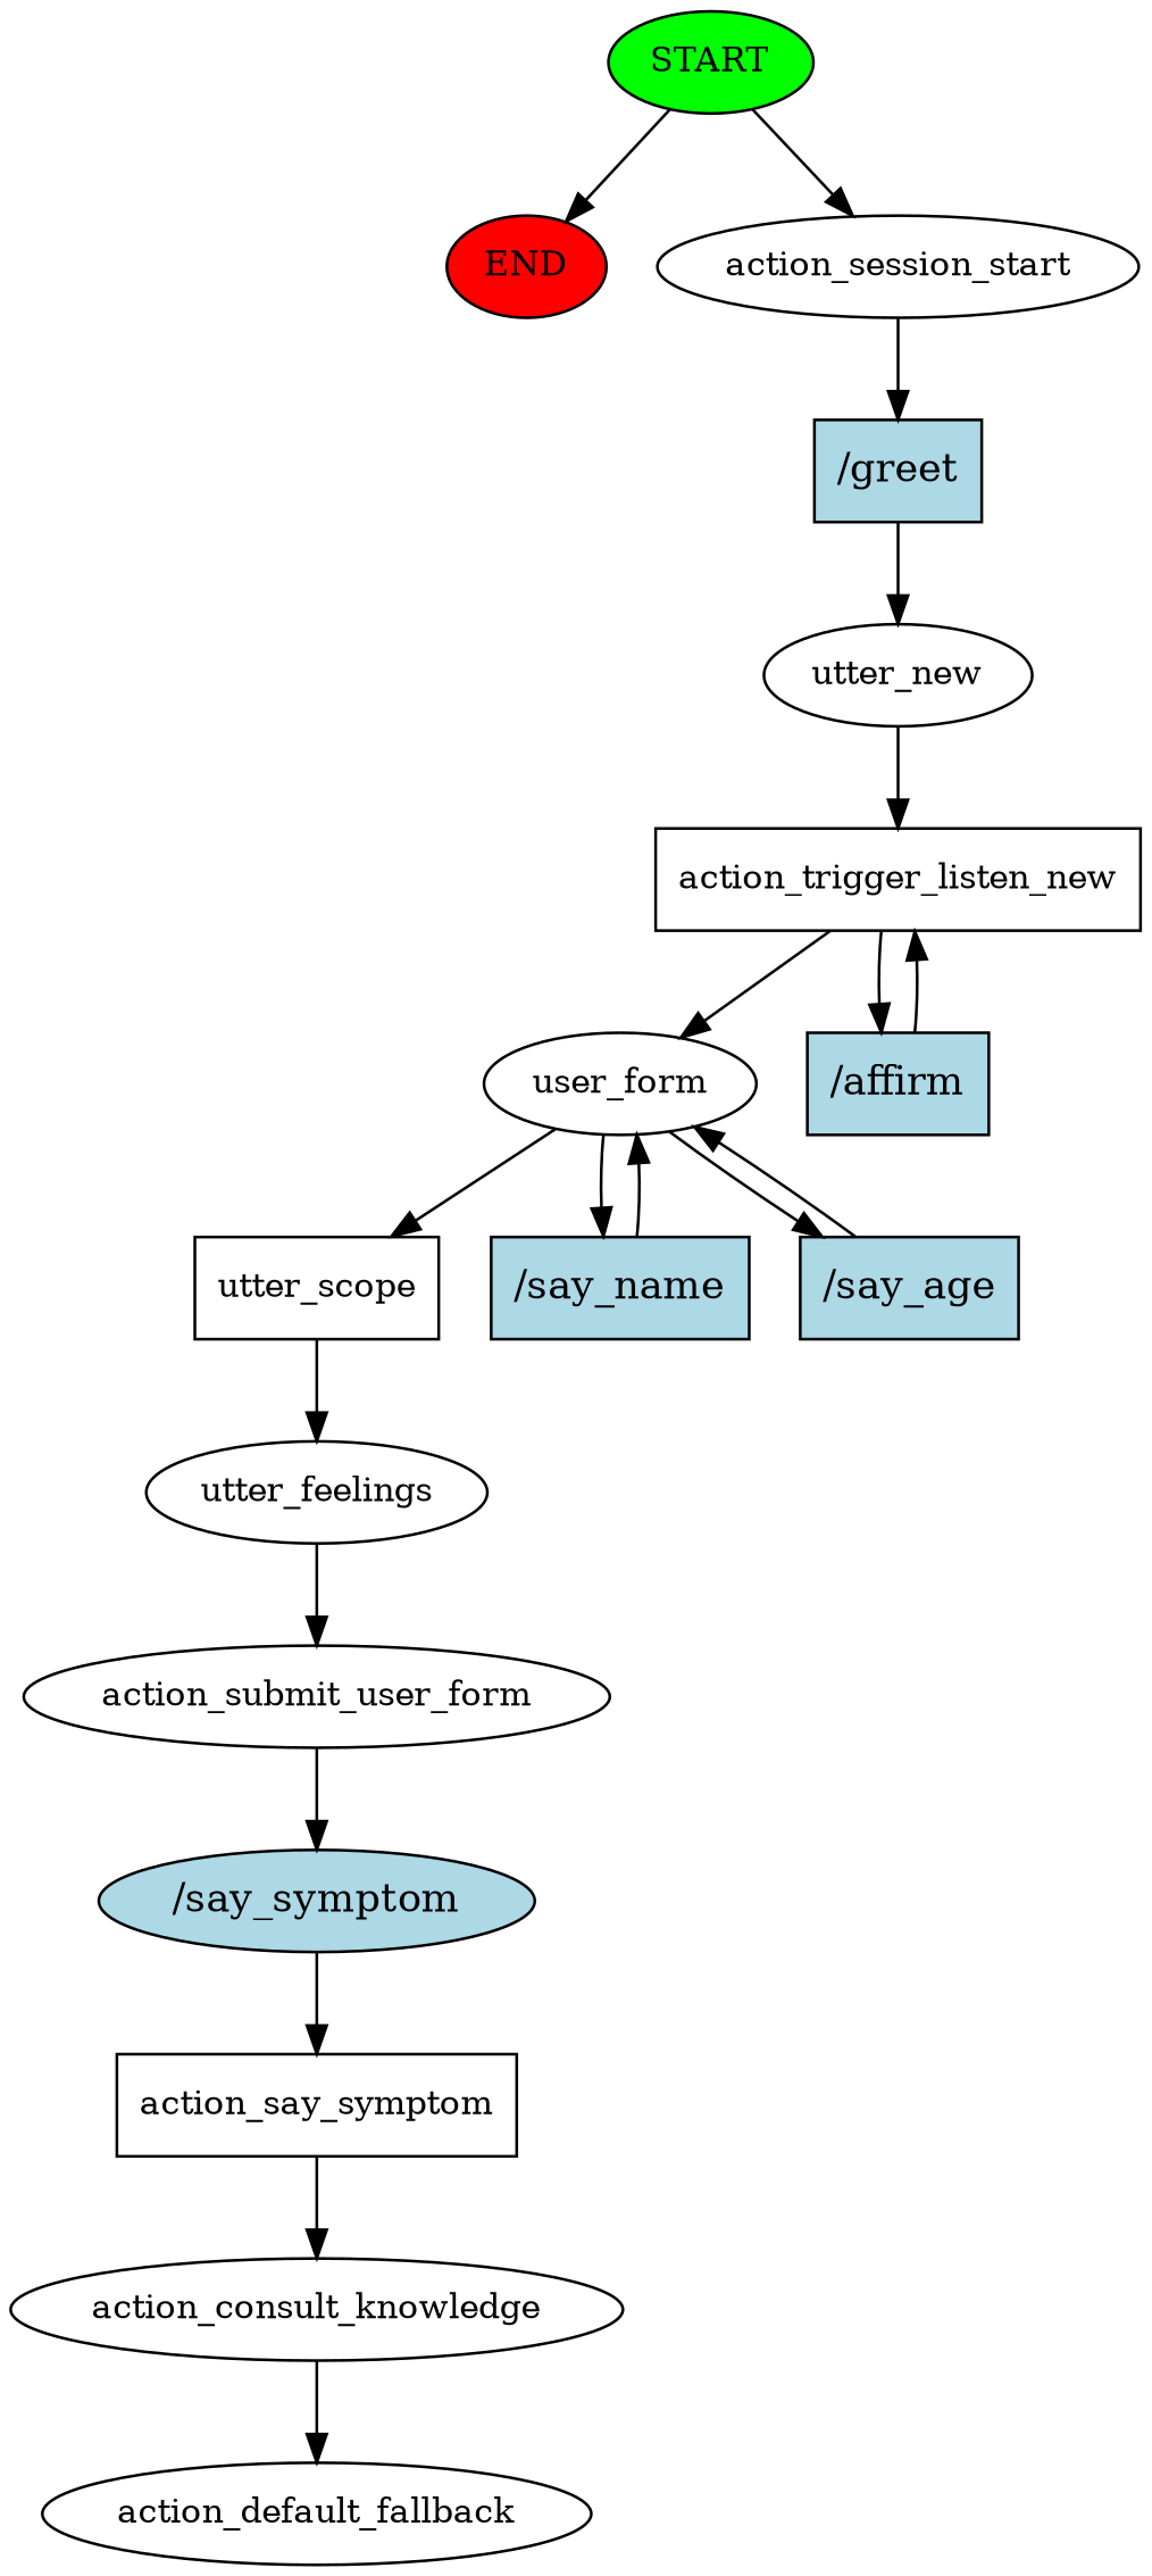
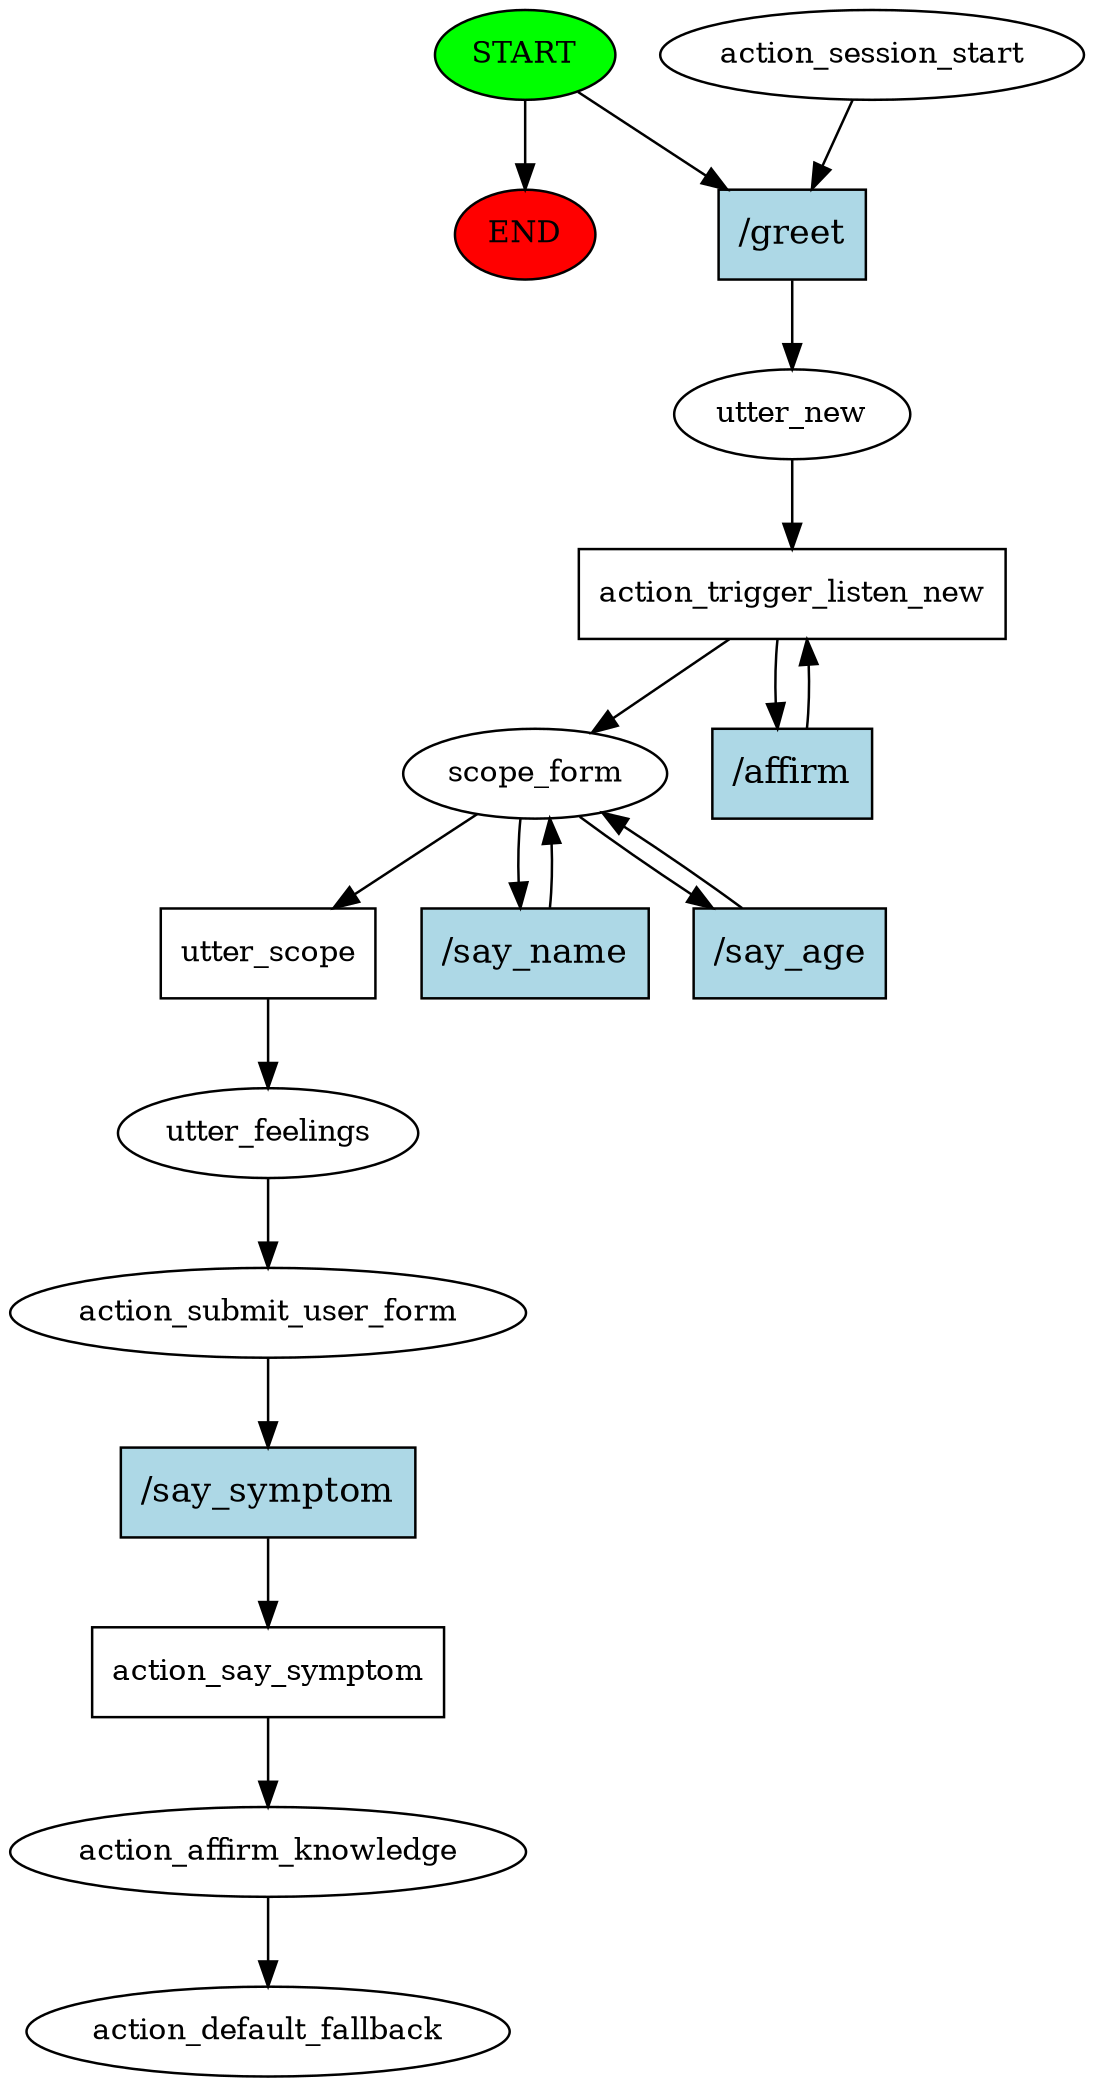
  digraph {
    node [fontsize=12]
    n1 [fillcolor=green label=START style=filled]
    n2 [fillcolor=red label=END style=filled]
    n3 [label=action_session_start]
    n4 [fillcolor=lightblue label="/greet" shape=rect style=filled fontsize=""]
    n5 [label=utter_new]
    n6 [label=action_trigger_listen_new shape=box]
-   n7 [label=user_form]
+   n7 [label=scope_form]
    n8 [fillcolor=lightblue label="/affirm" shape=rect style=filled fontsize=""]
    n9 [label=utter_scope shape=box]
    n10 [fillcolor=lightblue label="/say_name" shape=rect style=filled fontsize=""]
    n11 [fillcolor=lightblue label="/say_age" shape=rect style=filled fontsize=""]
    n12 [label=utter_feelings]
    n13 [label=action_submit_user_form]
-   n14 [fillcolor=lightblue label="/say_symptom" shape=ellipse style=filled fontsize=""]
+   n14 [fillcolor=lightblue label="/say_symptom" shape=rect style=filled fontsize=""]
    n15 [label=action_say_symptom shape=box]
-   n16 [label=action_consult_knowledge]
+   n16 [label=action_affirm_knowledge]
    n17 [label=action_default_fallback]
    n1 -> n2
-   n1 -> n3
+   n1 -> n4
    n3 -> n4
    n4 -> n5
    n5 -> n6
    n6 -> n7
    n6 -> n8
    n7 -> n9
    n7 -> n10
    n7 -> n11
    n8 -> n6
    n9 -> n12
    n10 -> n7
    n11 -> n7
    n12 -> n13
    n13 -> n14
    n14 -> n15
    n15 -> n16
    n16 -> n17
  }
